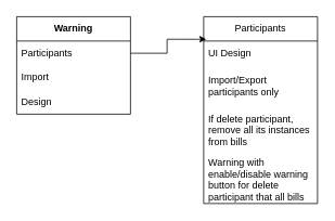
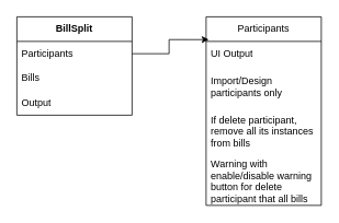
  <mxCell id="0" />
  <mxCell id="1" parent="0" />
- <mxCell id="2" value="&lt;b&gt;Warning&lt;/b&gt;" style="swimlane;fontStyle=0;childLayout=stackLayout;horizontal=1;startSize=30;horizontalStack=0;resizeParent=1;resizeParentMax=0;resizeLast=0;collapsible=1;marginBottom=0;whiteSpace=wrap;html=1;" vertex="1" parent="1"><mxGeometry x="20" y="20" width="140" height="120" as="geometry" /></mxCell>
+ <mxCell id="2" value="&lt;b&gt;BillSplit&lt;/b&gt;" style="swimlane;fontStyle=0;childLayout=stackLayout;horizontal=1;startSize=30;horizontalStack=0;resizeParent=1;resizeParentMax=0;resizeLast=0;collapsible=1;marginBottom=0;whiteSpace=wrap;html=1;" vertex="1" parent="1"><mxGeometry x="20" y="20" width="140" height="120" as="geometry" /></mxCell>
  <mxCell id="3" value="Participants" style="text;strokeColor=none;fillColor=none;align=left;verticalAlign=middle;spacingLeft=4;spacingRight=4;overflow=hidden;points=[[0,0.5],[1,0.5]];portConstraint=eastwest;rotatable=0;whiteSpace=wrap;html=1;" vertex="1" parent="2"><mxGeometry y="30" width="140" height="30" as="geometry" /></mxCell>
- <mxCell id="4" value="Import" style="text;strokeColor=none;fillColor=none;align=left;verticalAlign=middle;spacingLeft=4;spacingRight=4;overflow=hidden;points=[[0,0.5],[1,0.5]];portConstraint=eastwest;rotatable=0;whiteSpace=wrap;html=1;" vertex="1" parent="2"><mxGeometry y="60" width="140" height="30" as="geometry" /></mxCell>
- <mxCell id="5" value="Design" style="text;strokeColor=none;fillColor=none;align=left;verticalAlign=middle;spacingLeft=4;spacingRight=4;overflow=hidden;points=[[0,0.5],[1,0.5]];portConstraint=eastwest;rotatable=0;whiteSpace=wrap;html=1;" vertex="1" parent="2"><mxGeometry y="90" width="140" height="30" as="geometry" /></mxCell>
+ <mxCell id="4" value="Bills" style="text;strokeColor=none;fillColor=none;align=left;verticalAlign=middle;spacingLeft=4;spacingRight=4;overflow=hidden;points=[[0,0.5],[1,0.5]];portConstraint=eastwest;rotatable=0;whiteSpace=wrap;html=1;" vertex="1" parent="2"><mxGeometry y="60" width="140" height="30" as="geometry" /></mxCell>
+ <mxCell id="5" value="Output" style="text;strokeColor=none;fillColor=none;align=left;verticalAlign=middle;spacingLeft=4;spacingRight=4;overflow=hidden;points=[[0,0.5],[1,0.5]];portConstraint=eastwest;rotatable=0;whiteSpace=wrap;html=1;" vertex="1" parent="2"><mxGeometry y="90" width="140" height="30" as="geometry" /></mxCell>
  <mxCell id="6" value="Participants" style="swimlane;fontStyle=0;childLayout=stackLayout;horizontal=1;startSize=30;horizontalStack=0;resizeParent=1;resizeParentMax=0;resizeLast=0;collapsible=1;marginBottom=0;whiteSpace=wrap;html=1;" vertex="1" parent="1"><mxGeometry x="250" y="20" width="140" height="230" as="geometry" /></mxCell>
- <mxCell id="7" value="UI Design" style="text;strokeColor=none;fillColor=none;align=left;verticalAlign=middle;spacingLeft=4;spacingRight=4;overflow=hidden;points=[[0,0.5],[1,0.5]];portConstraint=eastwest;rotatable=0;whiteSpace=wrap;html=1;" vertex="1" parent="6"><mxGeometry y="30" width="140" height="30" as="geometry" /></mxCell>
- <mxCell id="8" value="Import/Export participants only" style="text;strokeColor=none;fillColor=none;align=left;verticalAlign=middle;spacingLeft=4;spacingRight=4;overflow=hidden;points=[[0,0.5],[1,0.5]];portConstraint=eastwest;rotatable=0;whiteSpace=wrap;html=1;" vertex="1" parent="6"><mxGeometry y="60" width="140" height="50" as="geometry" /></mxCell>
+ <mxCell id="7" value="UI Output" style="text;strokeColor=none;fillColor=none;align=left;verticalAlign=middle;spacingLeft=4;spacingRight=4;overflow=hidden;points=[[0,0.5],[1,0.5]];portConstraint=eastwest;rotatable=0;whiteSpace=wrap;html=1;" vertex="1" parent="6"><mxGeometry y="30" width="140" height="30" as="geometry" /></mxCell>
+ <mxCell id="8" value="Import/Design participants only" style="text;strokeColor=none;fillColor=none;align=left;verticalAlign=middle;spacingLeft=4;spacingRight=4;overflow=hidden;points=[[0,0.5],[1,0.5]];portConstraint=eastwest;rotatable=0;whiteSpace=wrap;html=1;" vertex="1" parent="6"><mxGeometry y="60" width="140" height="50" as="geometry" /></mxCell>
  <mxCell id="9" value="If delete participant, remove all its instances from bills" style="text;strokeColor=none;fillColor=none;align=left;verticalAlign=middle;spacingLeft=4;spacingRight=4;overflow=hidden;points=[[0,0.5],[1,0.5]];portConstraint=eastwest;rotatable=0;whiteSpace=wrap;html=1;" vertex="1" parent="6"><mxGeometry y="110" width="140" height="60" as="geometry" /></mxCell>
  <mxCell id="10" value="Warning with enable/disable warning button for delete participant that all bills of that participant will be removed" style="text;strokeColor=none;fillColor=none;align=left;verticalAlign=middle;spacingLeft=4;spacingRight=4;overflow=hidden;points=[[0,0.5],[1,0.5]];portConstraint=eastwest;rotatable=0;whiteSpace=wrap;html=1;" vertex="1" parent="6"><mxGeometry y="170" width="140" height="60" as="geometry" /></mxCell>
  <mxCell id="11" style="edgeStyle=orthogonalEdgeStyle;rounded=0;orthogonalLoop=1;jettySize=auto;html=1;exitX=1;exitY=0.5;exitDx=0;exitDy=0;entryX=0.023;entryY=0.121;entryDx=0;entryDy=0;entryPerimeter=0;" edge="1" parent="1" source="3" target="6"><mxGeometry relative="1" as="geometry" /></mxCell>
